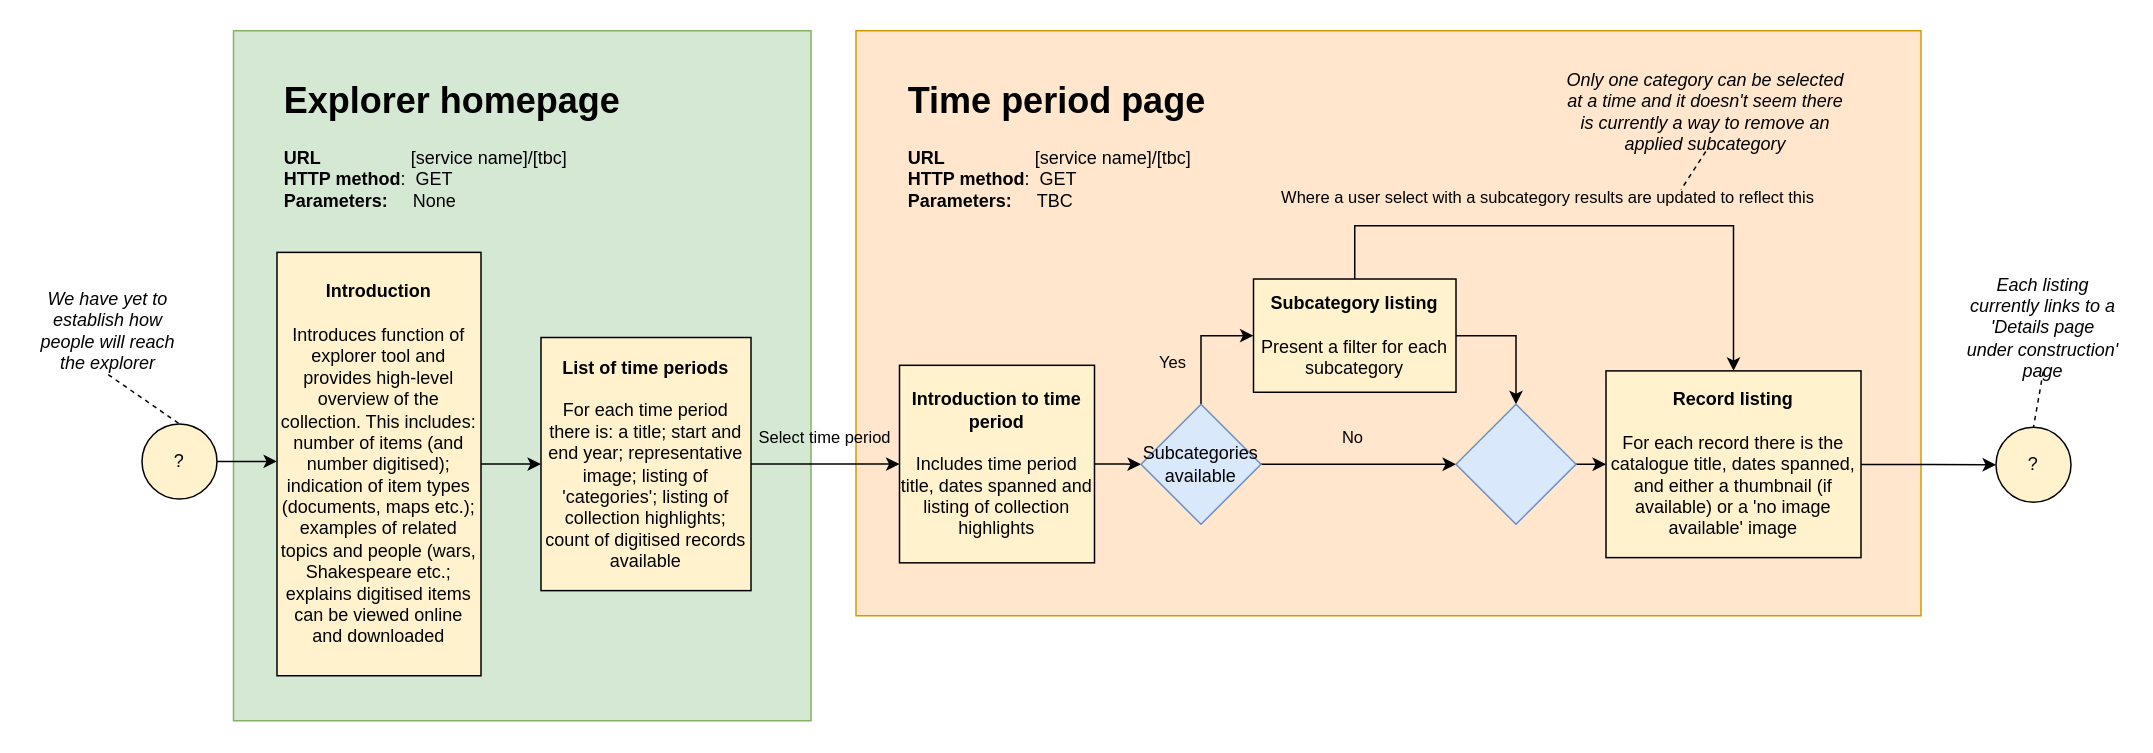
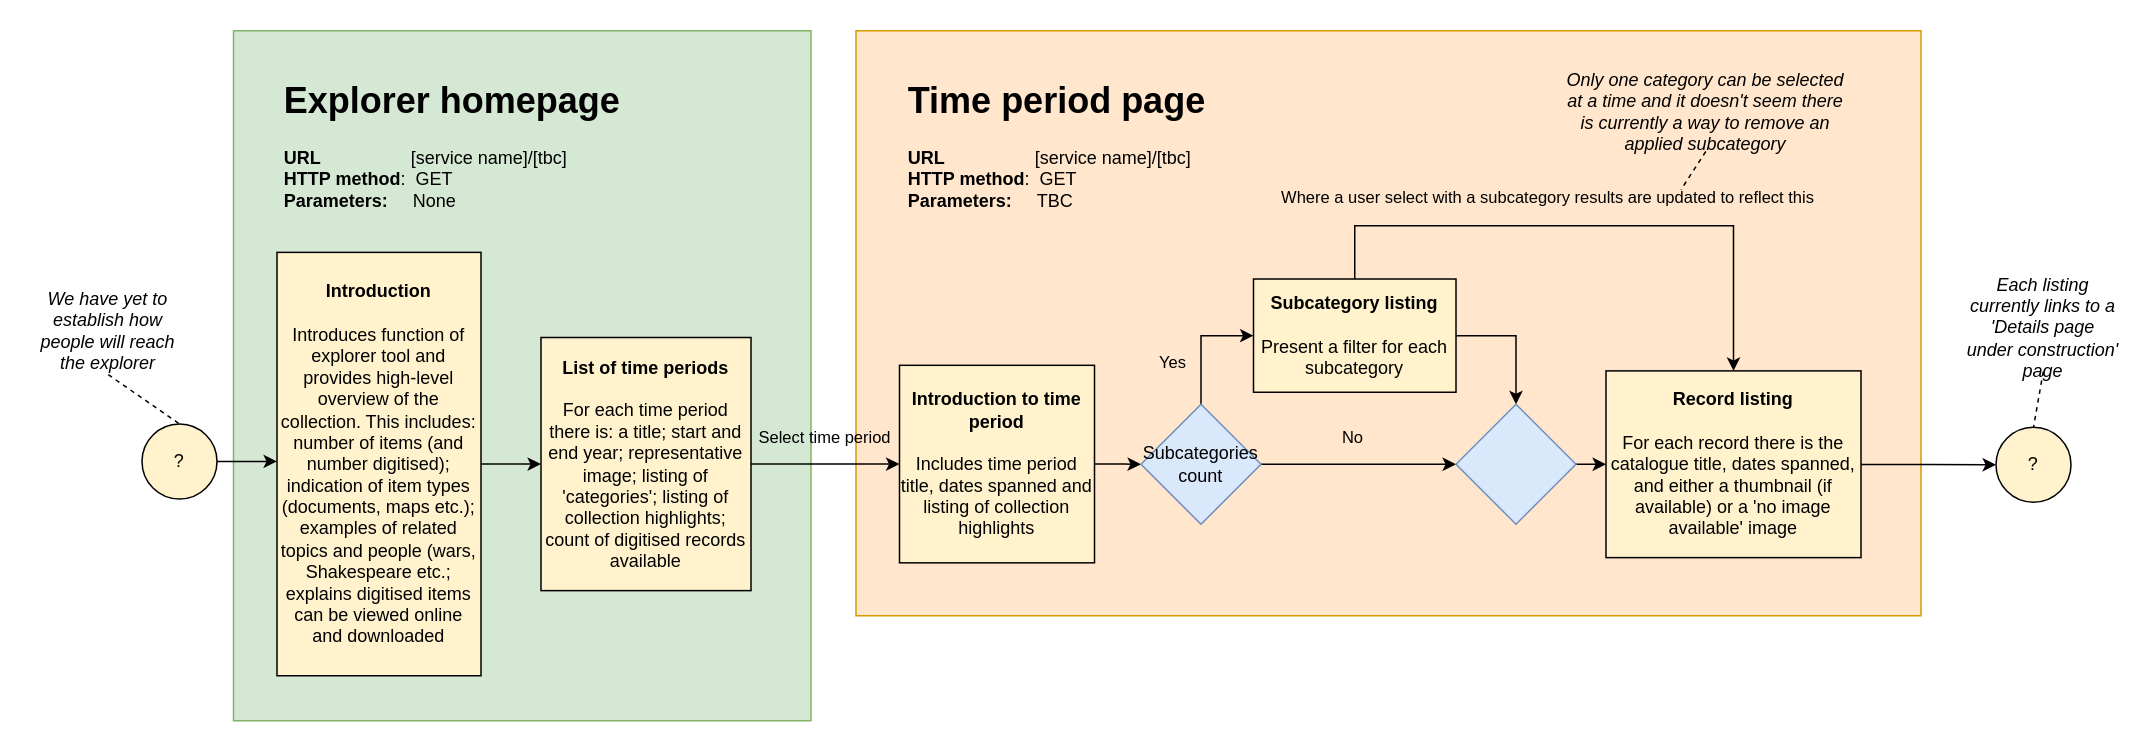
  <mxCell id="0" />
  <mxCell id="1" parent="0" />
  <mxCell id="2" value="" style="rounded=0;whiteSpace=wrap;html=1;strokeColor=#d79b00;fillColor=#ffe6cc;" vertex="1" parent="1"><mxGeometry x="570" y="20" width="710" height="390" as="geometry" /></mxCell>
  <mxCell id="3" value="" style="rounded=0;whiteSpace=wrap;html=1;strokeColor=#82b366;fillColor=#d5e8d4;" parent="1" vertex="1"><mxGeometry x="155" y="20" width="385" height="460" as="geometry" /></mxCell>
  <mxCell id="4" value="?" style="ellipse;whiteSpace=wrap;html=1;aspect=fixed;fillColor=#FFF2CC;" parent="1" vertex="1"><mxGeometry x="94" y="282.13" width="50" height="50" as="geometry" /></mxCell>
  <mxCell id="5" value="&lt;b&gt;Introduction&lt;/b&gt;&lt;br&gt;&lt;br&gt;Introduces function of explorer tool and provides high-level overview of the collection. This includes: number of items (and number digitised); indication of item types (documents, maps etc.); examples of related topics and people (wars, Shakespeare etc.; explains digitised items can be viewed online and downloaded" style="whiteSpace=wrap;html=1;fillColor=#FFF2CC;" parent="1" vertex="1"><mxGeometry x="184" y="167.75" width="136" height="282.25" as="geometry" /></mxCell>
  <mxCell id="6" value="" style="edgeStyle=orthogonalEdgeStyle;rounded=0;orthogonalLoop=1;jettySize=auto;html=1;exitX=1;exitY=0.5;exitDx=0;exitDy=0;entryX=0;entryY=0.5;entryDx=0;entryDy=0;fillColor=#FFF2CC;" parent="1" source="4" edge="1"><mxGeometry relative="1" as="geometry"><mxPoint x="154" y="222" as="sourcePoint" /><mxPoint x="184" y="307.12" as="targetPoint" /></mxGeometry></mxCell>
  <mxCell id="7" value="We have yet to establish how people will reach the explorer" style="text;html=1;strokeColor=none;fillColor=none;align=center;verticalAlign=middle;whiteSpace=wrap;rounded=0;fontStyle=2" parent="1" vertex="1"><mxGeometry x="20" y="190" width="103" height="59.25" as="geometry" /></mxCell>
  <mxCell id="8" value="" style="endArrow=none;dashed=1;html=1;exitX=0.5;exitY=1;exitDx=0;exitDy=0;entryX=0.5;entryY=0;entryDx=0;entryDy=0;fillColor=#FFF2CC;" parent="1" source="7" target="4" edge="1"><mxGeometry width="50" height="50" relative="1" as="geometry"><mxPoint x="347.56" y="162.28" as="sourcePoint" /><mxPoint x="203" y="249.87" as="targetPoint" /></mxGeometry></mxCell>
  <mxCell id="9" value="" style="edgeStyle=orthogonalEdgeStyle;rounded=0;orthogonalLoop=1;jettySize=auto;html=1;exitX=1;exitY=0.5;exitDx=0;exitDy=0;fillColor=#FFF2CC;" parent="1" source="5" target="13" edge="1"><mxGeometry relative="1" as="geometry"><mxPoint x="412" y="269.75" as="sourcePoint" /><mxPoint x="462.074" y="269.824" as="targetPoint" /></mxGeometry></mxCell>
  <mxCell id="10" value="&lt;h1&gt;Explorer homepage&lt;/h1&gt;&lt;div&gt;&lt;b&gt;URL&lt;/b&gt;&amp;nbsp; &amp;nbsp; &amp;nbsp; &amp;nbsp; &amp;nbsp; &amp;nbsp; &amp;nbsp; &amp;nbsp; &amp;nbsp; [service name]/[tbc]&lt;/div&gt;&lt;div&gt;&lt;b&gt;HTTP method&lt;/b&gt;: &amp;nbsp;GET&lt;/div&gt;&lt;div&gt;&lt;b&gt;Parameters: &amp;nbsp; &amp;nbsp;&lt;/b&gt;&amp;nbsp;None&lt;/div&gt;" style="text;html=1;strokeColor=none;fillColor=none;spacing=5;spacingTop=-20;whiteSpace=wrap;overflow=hidden;rounded=0;" parent="1" vertex="1"><mxGeometry x="184" y="46.51" width="377.5" height="139" as="geometry" /></mxCell>
  <mxCell id="11" value="" style="edgeStyle=orthogonalEdgeStyle;rounded=0;orthogonalLoop=1;jettySize=auto;html=1;" edge="1" parent="1" source="13" target="16"><mxGeometry relative="1" as="geometry" /></mxCell>
  <mxCell id="12" value="Select time period" style="edgeLabel;html=1;align=center;verticalAlign=middle;resizable=0;points=[];labelBackgroundColor=none;" vertex="1" connectable="0" parent="11"><mxGeometry x="-0.022" y="-2" relative="1" as="geometry"><mxPoint y="-20.9" as="offset" /></mxGeometry></mxCell>
  <mxCell id="13" value="&lt;b&gt;List of time periods&lt;br&gt;&lt;/b&gt;&lt;br&gt;For each time period there is: a title; start and end year; representative image; listing of 'categories'; listing of collection highlights; count of digitised records available" style="whiteSpace=wrap;html=1;fillColor=#FFF2CC;" vertex="1" parent="1"><mxGeometry x="360" y="224.5" width="140" height="168.75" as="geometry" /></mxCell>
  <mxCell id="14" value="&lt;h1&gt;Time period page&lt;/h1&gt;&lt;div&gt;&lt;b&gt;URL&lt;/b&gt;&amp;nbsp; &amp;nbsp; &amp;nbsp; &amp;nbsp; &amp;nbsp; &amp;nbsp; &amp;nbsp; &amp;nbsp; &amp;nbsp; [service name]/[tbc]&lt;/div&gt;&lt;div&gt;&lt;b&gt;HTTP method&lt;/b&gt;: &amp;nbsp;GET&lt;/div&gt;&lt;div&gt;&lt;b&gt;Parameters: &amp;nbsp; &amp;nbsp;&lt;/b&gt;&amp;nbsp;TBC&lt;/div&gt;" style="text;html=1;strokeColor=none;fillColor=none;spacing=5;spacingTop=-20;whiteSpace=wrap;overflow=hidden;rounded=0;" vertex="1" parent="1"><mxGeometry x="600" y="46.51" width="250" height="139" as="geometry" /></mxCell>
  <mxCell id="15" value="" style="edgeStyle=orthogonalEdgeStyle;rounded=0;orthogonalLoop=1;jettySize=auto;html=1;" edge="1" parent="1" source="16" target="26"><mxGeometry relative="1" as="geometry" /></mxCell>
  <mxCell id="16" value="&lt;b&gt;Introduction to time period&lt;br&gt;&lt;/b&gt;&lt;br&gt;Includes time period title, dates spanned and listing of collection highlights" style="whiteSpace=wrap;html=1;fillColor=#FFF2CC;" vertex="1" parent="1"><mxGeometry x="599" y="243.04" width="130" height="131.68" as="geometry" /></mxCell>
  <mxCell id="17" value="" style="edgeStyle=orthogonalEdgeStyle;rounded=0;orthogonalLoop=1;jettySize=auto;html=1;" edge="1" parent="1" source="18" target="19"><mxGeometry relative="1" as="geometry" /></mxCell>
  <mxCell id="18" value="&lt;b&gt;Record listing&lt;br&gt;&lt;/b&gt;&lt;br&gt;For each record there is the catalogue title, dates spanned, and either a thumbnail (if available) or a 'no image available' image" style="whiteSpace=wrap;html=1;fillColor=#FFF2CC;" vertex="1" parent="1"><mxGeometry x="1070" y="246.76" width="170" height="124.49" as="geometry" /></mxCell>
  <mxCell id="19" value="?" style="ellipse;whiteSpace=wrap;html=1;aspect=fixed;fillColor=#FFF2CC;" vertex="1" parent="1"><mxGeometry x="1330" y="284.36" width="50" height="50" as="geometry" /></mxCell>
  <mxCell id="20" value="Each listing currently links to a 'Details page under construction' page" style="text;html=1;strokeColor=none;fillColor=none;align=center;verticalAlign=middle;whiteSpace=wrap;rounded=0;fontStyle=2" vertex="1" parent="1"><mxGeometry x="1310" y="188" width="103" height="59.25" as="geometry" /></mxCell>
  <mxCell id="21" value="" style="endArrow=none;dashed=1;html=1;exitX=0.5;exitY=1;exitDx=0;exitDy=0;entryX=0.5;entryY=0;entryDx=0;entryDy=0;fillColor=#FFF2CC;" edge="1" parent="1" source="20" target="19"><mxGeometry width="50" height="50" relative="1" as="geometry"><mxPoint x="1157.56" y="158.28" as="sourcePoint" /><mxPoint x="929" y="278.13" as="targetPoint" /></mxGeometry></mxCell>
  <mxCell id="22" value="" style="edgeStyle=orthogonalEdgeStyle;rounded=0;orthogonalLoop=1;jettySize=auto;html=1;entryX=0;entryY=0.5;entryDx=0;entryDy=0;exitX=0.5;exitY=0;exitDx=0;exitDy=0;" edge="1" parent="1" source="26" target="30"><mxGeometry relative="1" as="geometry" /></mxCell>
  <mxCell id="23" value="Yes" style="edgeLabel;html=1;align=center;verticalAlign=middle;resizable=0;points=[];labelBackgroundColor=none;" vertex="1" connectable="0" parent="22"><mxGeometry x="-0.285" y="-3" relative="1" as="geometry"><mxPoint x="-23" y="0.04" as="offset" /></mxGeometry></mxCell>
  <mxCell id="24" value="" style="edgeStyle=orthogonalEdgeStyle;rounded=0;orthogonalLoop=1;jettySize=auto;html=1;entryX=0;entryY=0.5;entryDx=0;entryDy=0;" edge="1" parent="1" source="26" target="32"><mxGeometry relative="1" as="geometry"><mxPoint x="920" y="309" as="targetPoint" /></mxGeometry></mxCell>
  <mxCell id="25" value="No" style="edgeLabel;html=1;align=center;verticalAlign=middle;resizable=0;points=[];labelBackgroundColor=none;" vertex="1" connectable="0" parent="24"><mxGeometry x="-0.215" y="-1" relative="1" as="geometry"><mxPoint x="9" y="-20" as="offset" /></mxGeometry></mxCell>
- <mxCell id="26" value="Subcategories available" style="rhombus;whiteSpace=wrap;html=1;labelBackgroundColor=none;align=center;fillColor=#dae8fc;strokeColor=#6c8ebf;" vertex="1" parent="1"><mxGeometry x="760" y="269" width="80" height="80" as="geometry" /></mxCell>
+ <mxCell id="26" value="Subcategories count" style="rhombus;whiteSpace=wrap;html=1;labelBackgroundColor=none;align=center;fillColor=#dae8fc;strokeColor=#6c8ebf;" vertex="1" parent="1"><mxGeometry x="760" y="269" width="80" height="80" as="geometry" /></mxCell>
  <mxCell id="27" value="" style="edgeStyle=orthogonalEdgeStyle;rounded=0;orthogonalLoop=1;jettySize=auto;html=1;exitX=1;exitY=0.5;exitDx=0;exitDy=0;" edge="1" parent="1" source="30" target="32"><mxGeometry relative="1" as="geometry" /></mxCell>
  <mxCell id="28" value="" style="edgeStyle=orthogonalEdgeStyle;rounded=0;orthogonalLoop=1;jettySize=auto;html=1;entryX=0.5;entryY=0;entryDx=0;entryDy=0;" edge="1" parent="1" source="30" target="18"><mxGeometry relative="1" as="geometry"><mxPoint x="902.5" y="105.51" as="targetPoint" /><Array as="points"><mxPoint x="903" y="150" /><mxPoint x="1155" y="150" /></Array></mxGeometry></mxCell>
  <mxCell id="29" value="Where a user select with a subcategory results are updated to reflect this" style="edgeLabel;html=1;align=center;verticalAlign=middle;resizable=0;points=[];labelBackgroundColor=none;" vertex="1" connectable="0" parent="28"><mxGeometry x="-0.22" y="-1" relative="1" as="geometry"><mxPoint x="13.01" y="-21" as="offset" /></mxGeometry></mxCell>
  <mxCell id="30" value="&lt;b&gt;Subcategory listing&lt;br&gt;&lt;/b&gt;&lt;br&gt;Present a filter for each subcategory" style="whiteSpace=wrap;html=1;fillColor=#FFF2CC;" vertex="1" parent="1"><mxGeometry x="835" y="185.51" width="135" height="75.49" as="geometry" /></mxCell>
  <mxCell id="31" value="" style="edgeStyle=orthogonalEdgeStyle;rounded=0;orthogonalLoop=1;jettySize=auto;html=1;" edge="1" parent="1" source="32" target="18"><mxGeometry relative="1" as="geometry" /></mxCell>
  <mxCell id="32" value="" style="rhombus;whiteSpace=wrap;html=1;labelBackgroundColor=none;align=center;fillColor=#dae8fc;strokeColor=#6c8ebf;" vertex="1" parent="1"><mxGeometry x="970" y="269" width="80" height="80" as="geometry" /></mxCell>
  <mxCell id="33" value="Only one category can be selected at a time and it doesn't seem there is currently a way to remove an applied subcategory" style="text;html=1;strokeColor=none;fillColor=none;align=center;verticalAlign=middle;whiteSpace=wrap;rounded=0;fontStyle=2" vertex="1" parent="1"><mxGeometry x="1040" y="46.51" width="193" height="54" as="geometry" /></mxCell>
  <mxCell id="34" value="" style="endArrow=none;dashed=1;html=1;exitX=0.5;exitY=1;exitDx=0;exitDy=0;fillColor=#FFF2CC;" edge="1" parent="1" source="33"><mxGeometry width="50" height="50" relative="1" as="geometry"><mxPoint x="1167.56" y="-6.21" as="sourcePoint" /><mxPoint x="1120" y="126" as="targetPoint" /></mxGeometry></mxCell>
